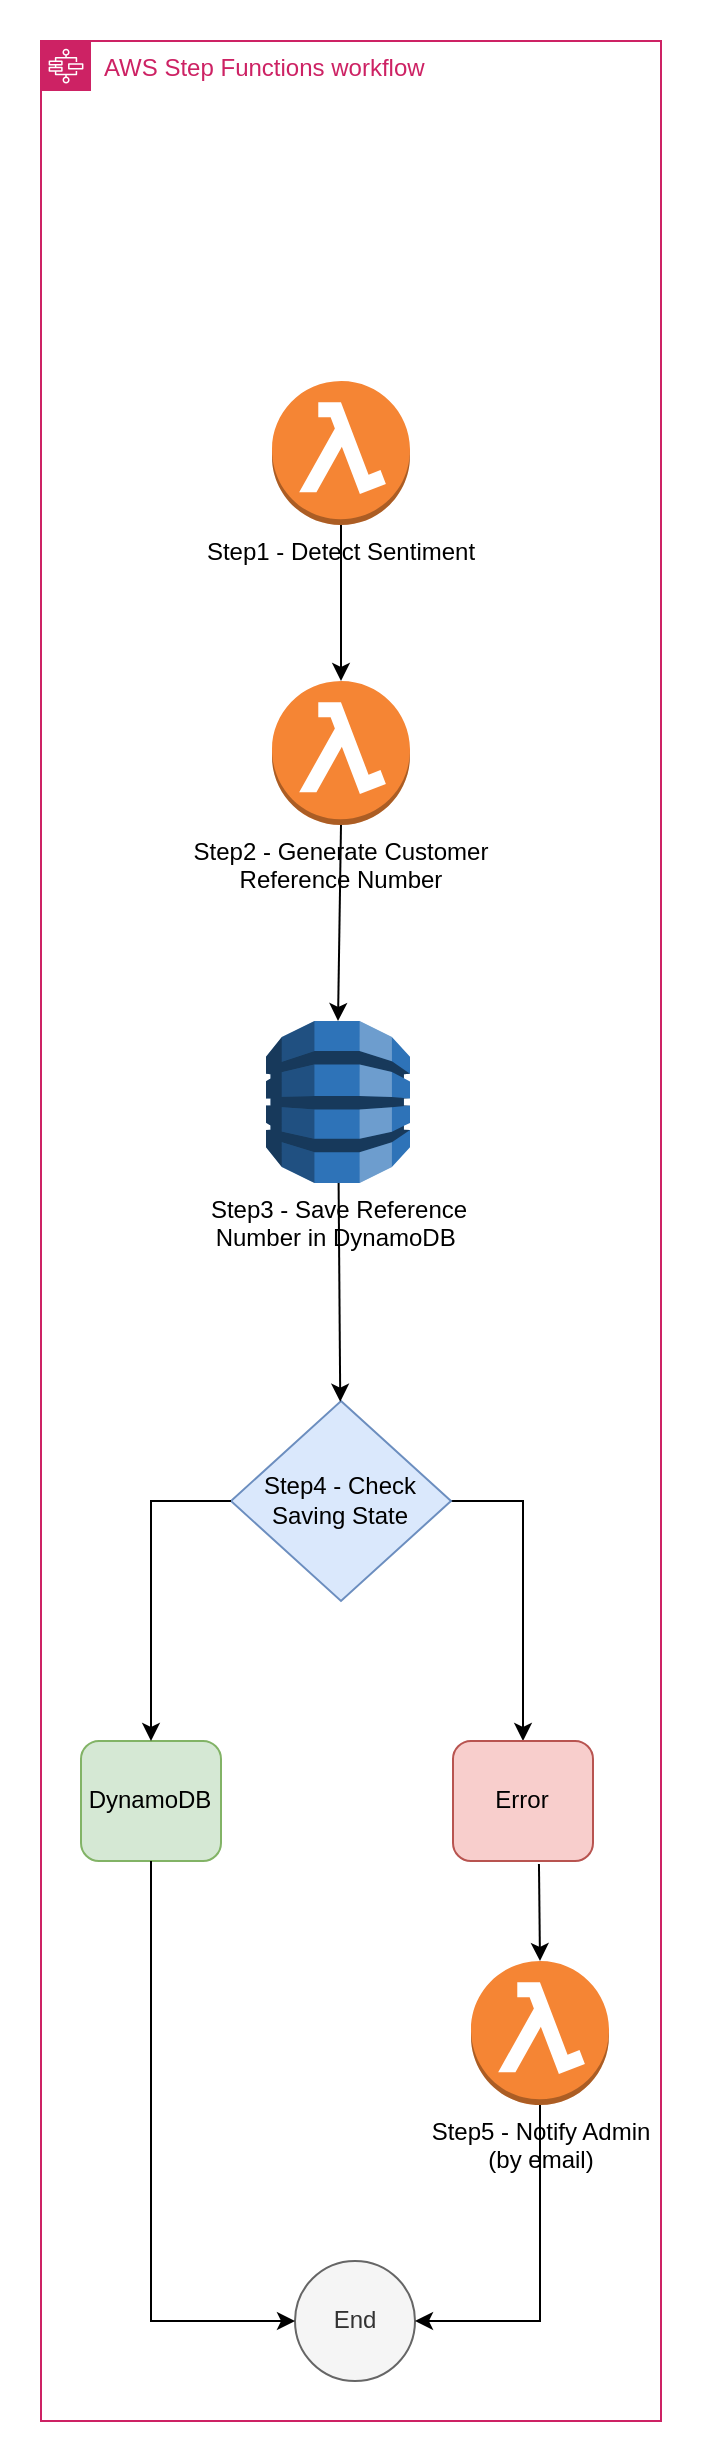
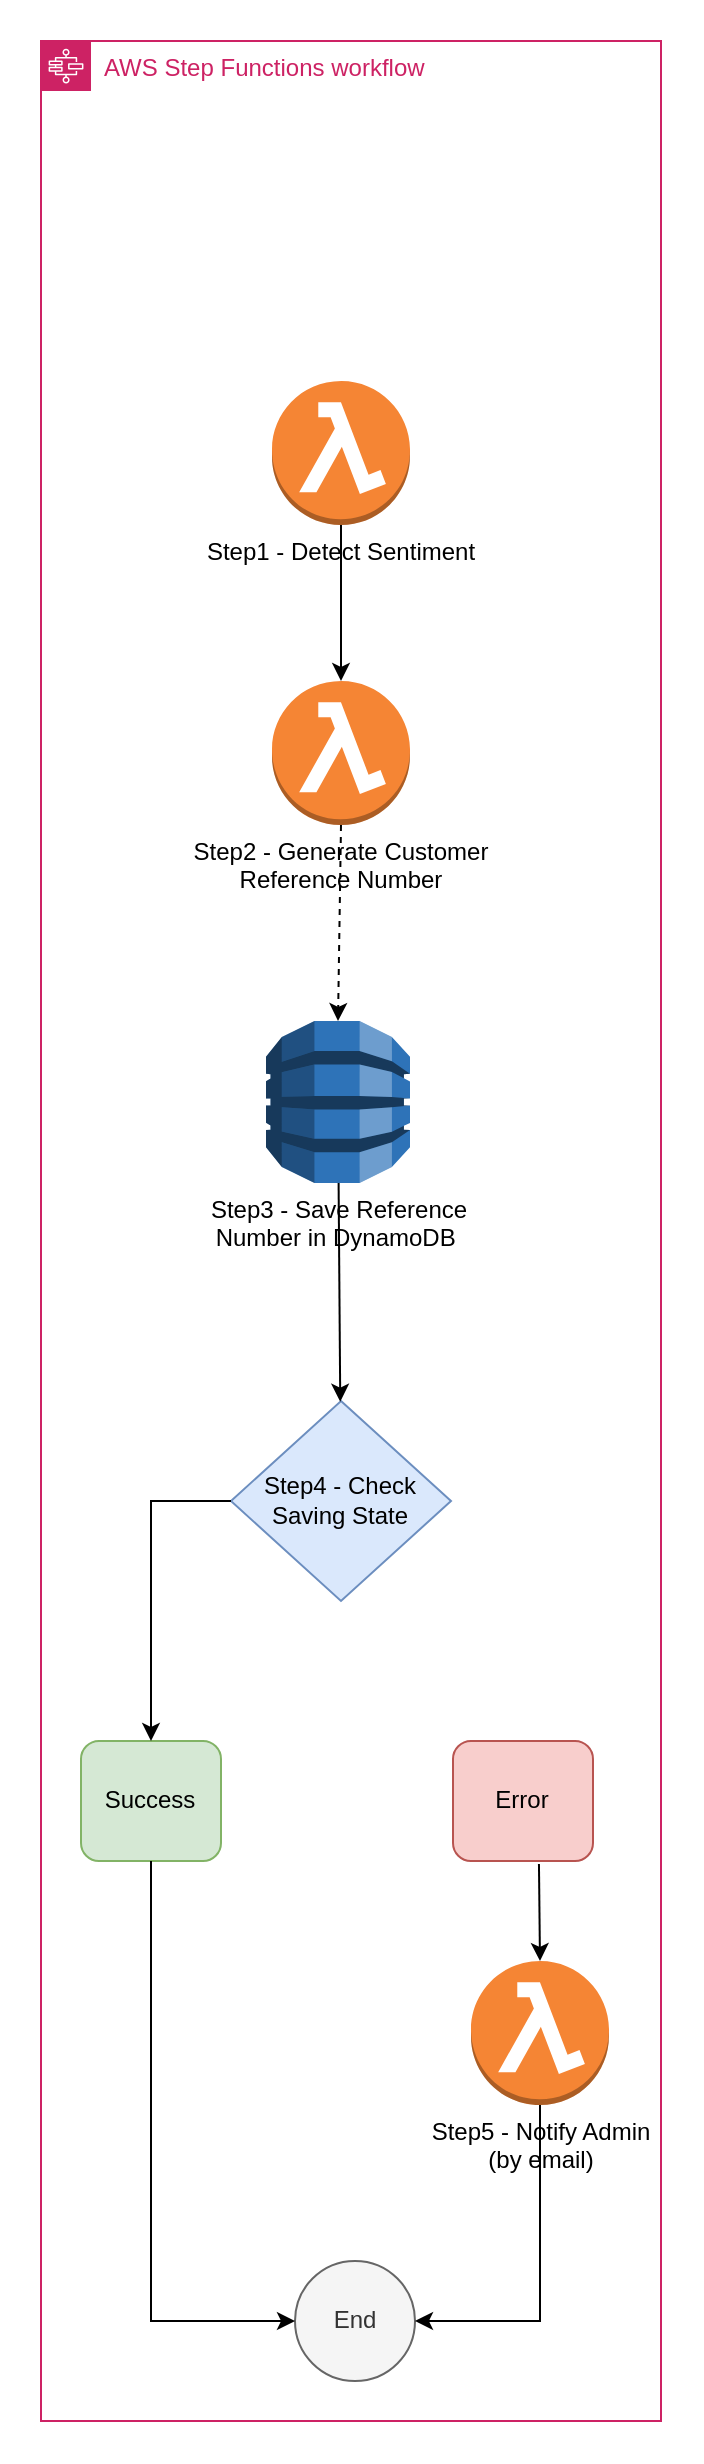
  <mxCell id="0" />
  <mxCell id="1" parent="0" />
  <mxCell id="2" value="AWS Step Functions workflow" style="points=[[0,0],[0.25,0],[0.5,0],[0.75,0],[1,0],[1,0.25],[1,0.5],[1,0.75],[1,1],[0.75,1],[0.5,1],[0.25,1],[0,1],[0,0.75],[0,0.5],[0,0.25]];outlineConnect=0;gradientColor=none;html=1;whiteSpace=wrap;fontSize=12;fontStyle=0;container=1;pointerEvents=0;collapsible=0;recursiveResize=0;shape=mxgraph.aws4.group;grIcon=mxgraph.aws4.group_aws_step_functions_workflow;strokeColor=#CD2264;fillColor=none;verticalAlign=top;align=left;spacingLeft=30;fontColor=#CD2264;dashed=0;" parent="1" vertex="1"><mxGeometry x="20" y="20" width="310" height="1190" as="geometry" /></mxCell>
- <mxCell id="3" value="" style="endArrow=classic;html=1;rounded=0;exitX=1;exitY=0.5;exitDx=0;exitDy=0;entryX=0.5;entryY=0;entryDx=0;entryDy=0;edgeStyle=orthogonalEdgeStyle;" parent="2" source="9" target="12" edge="1"><mxGeometry width="50" height="50" relative="1" as="geometry"><mxPoint x="140" y="870" as="sourcePoint" /><mxPoint x="190" y="820" as="targetPoint" /></mxGeometry></mxCell>
  <mxCell id="4" value="Step1 - Detect Sentiment" style="outlineConnect=0;dashed=0;verticalLabelPosition=bottom;verticalAlign=top;align=center;html=1;shape=mxgraph.aws3.lambda_function;fillColor=#F58534;gradientColor=none;" parent="2" vertex="1"><mxGeometry x="115.5" y="170" width="69" height="72" as="geometry" /></mxCell>
  <mxCell id="5" value="Step2 - Generate Customer&lt;br&gt;Reference Number" style="outlineConnect=0;dashed=0;verticalLabelPosition=bottom;verticalAlign=top;align=center;html=1;shape=mxgraph.aws3.lambda_function;fillColor=#F58534;gradientColor=none;" parent="2" vertex="1"><mxGeometry x="115.5" y="320" width="69" height="72" as="geometry" /></mxCell>
  <mxCell id="6" value="" style="endArrow=classic;html=1;rounded=0;exitX=0.5;exitY=1;exitDx=0;exitDy=0;exitPerimeter=0;" parent="2" source="4" target="5" edge="1"><mxGeometry width="50" height="50" relative="1" as="geometry"><mxPoint x="140" y="300" as="sourcePoint" /><mxPoint x="190" y="250" as="targetPoint" /></mxGeometry></mxCell>
  <mxCell id="7" value="Step3 - Save Reference &lt;br&gt;Number in DynamoDB&amp;nbsp;" style="outlineConnect=0;dashed=0;verticalLabelPosition=bottom;verticalAlign=top;align=center;html=1;shape=mxgraph.aws3.dynamo_db;fillColor=#2E73B8;gradientColor=none;" parent="2" vertex="1"><mxGeometry x="112.5" y="490" width="72" height="81" as="geometry" /></mxCell>
- <mxCell id="8" value="" style="endArrow=classic;html=1;rounded=0;exitX=0.5;exitY=1;exitDx=0;exitDy=0;exitPerimeter=0;entryX=0.5;entryY=0;entryDx=0;entryDy=0;entryPerimeter=0;" parent="2" source="5" target="7" edge="1"><mxGeometry width="50" height="50" relative="1" as="geometry"><mxPoint x="140" y="500" as="sourcePoint" /><mxPoint x="190" y="450" as="targetPoint" /></mxGeometry></mxCell>
+ <mxCell id="8" value="" style="endArrow=classic;html=1;rounded=0;exitX=0.5;exitY=1;exitDx=0;exitDy=0;exitPerimeter=0;entryX=0.5;entryY=0;entryDx=0;entryDy=0;entryPerimeter=0;dashed=1;" parent="2" source="5" target="7" edge="1"><mxGeometry width="50" height="50" relative="1" as="geometry"><mxPoint x="140" y="500" as="sourcePoint" /><mxPoint x="190" y="450" as="targetPoint" /></mxGeometry></mxCell>
  <mxCell id="9" value="Step4 - Check Saving State" style="rhombus;whiteSpace=wrap;html=1;fillColor=#dae8fc;strokeColor=#6c8ebf;" parent="2" vertex="1"><mxGeometry x="95" y="680" width="110" height="100" as="geometry" /></mxCell>
  <mxCell id="10" value="" style="endArrow=classic;html=1;rounded=0;" parent="2" source="7" target="9" edge="1"><mxGeometry width="50" height="50" relative="1" as="geometry"><mxPoint x="140" y="700" as="sourcePoint" /><mxPoint x="190" y="650" as="targetPoint" /></mxGeometry></mxCell>
- <mxCell id="11" value="DynamoDB" style="rounded=1;whiteSpace=wrap;html=1;fillColor=#d5e8d4;strokeColor=#82b366;" parent="2" vertex="1"><mxGeometry x="20" y="850" width="70" height="60" as="geometry" /></mxCell>
+ <mxCell id="11" value="Success" style="rounded=1;whiteSpace=wrap;html=1;fillColor=#d5e8d4;strokeColor=#82b366;" parent="2" vertex="1"><mxGeometry x="20" y="850" width="70" height="60" as="geometry" /></mxCell>
  <mxCell id="12" value="Error" style="rounded=1;whiteSpace=wrap;html=1;fillColor=#f8cecc;strokeColor=#b85450;" parent="2" vertex="1"><mxGeometry x="206" y="850" width="70" height="60" as="geometry" /></mxCell>
  <mxCell id="13" value="Step5 - Notify Admin &lt;br&gt;(by email)" style="outlineConnect=0;dashed=0;verticalLabelPosition=bottom;verticalAlign=top;align=center;html=1;shape=mxgraph.aws3.lambda_function;fillColor=#F58534;gradientColor=none;" parent="2" vertex="1"><mxGeometry x="215" y="960" width="69" height="72" as="geometry" /></mxCell>
  <mxCell id="14" value="" style="endArrow=classic;html=1;rounded=0;exitX=0;exitY=0.5;exitDx=0;exitDy=0;entryX=0.5;entryY=0;entryDx=0;entryDy=0;edgeStyle=orthogonalEdgeStyle;" parent="2" source="9" target="11" edge="1"><mxGeometry width="50" height="50" relative="1" as="geometry"><mxPoint x="140" y="870" as="sourcePoint" /><mxPoint x="190" y="820" as="targetPoint" /></mxGeometry></mxCell>
  <mxCell id="15" value="" style="endArrow=classic;html=1;rounded=0;exitX=0.614;exitY=1.025;exitDx=0;exitDy=0;exitPerimeter=0;entryX=0.5;entryY=0;entryDx=0;entryDy=0;entryPerimeter=0;" parent="2" source="12" target="13" edge="1"><mxGeometry width="50" height="50" relative="1" as="geometry"><mxPoint x="140" y="920" as="sourcePoint" /><mxPoint x="190" y="870" as="targetPoint" /></mxGeometry></mxCell>
  <mxCell id="16" value="End" style="shape=ellipse;html=1;dashed=0;whitespace=wrap;aspect=fixed;perimeter=ellipsePerimeter;fillColor=#f5f5f5;strokeColor=#666666;fontColor=#333333;" parent="1" vertex="1"><mxGeometry x="147" y="1130" width="60" height="60" as="geometry" /></mxCell>
  <mxCell id="17" value="" style="endArrow=classic;html=1;rounded=0;entryX=0;entryY=0.5;entryDx=0;entryDy=0;edgeStyle=orthogonalEdgeStyle;exitX=0.5;exitY=1;exitDx=0;exitDy=0;" parent="1" source="11" target="16" edge="1"><mxGeometry width="50" height="50" relative="1" as="geometry"><mxPoint x="210" y="1100" as="sourcePoint" /><mxPoint x="260" y="1050" as="targetPoint" /></mxGeometry></mxCell>
  <mxCell id="18" value="" style="endArrow=classic;html=1;rounded=0;exitX=0.5;exitY=1;exitDx=0;exitDy=0;exitPerimeter=0;entryX=1;entryY=0.5;entryDx=0;entryDy=0;edgeStyle=orthogonalEdgeStyle;" parent="1" source="13" target="16" edge="1"><mxGeometry width="50" height="50" relative="1" as="geometry"><mxPoint x="210" y="1080" as="sourcePoint" /><mxPoint x="260" y="1030" as="targetPoint" /></mxGeometry></mxCell>
